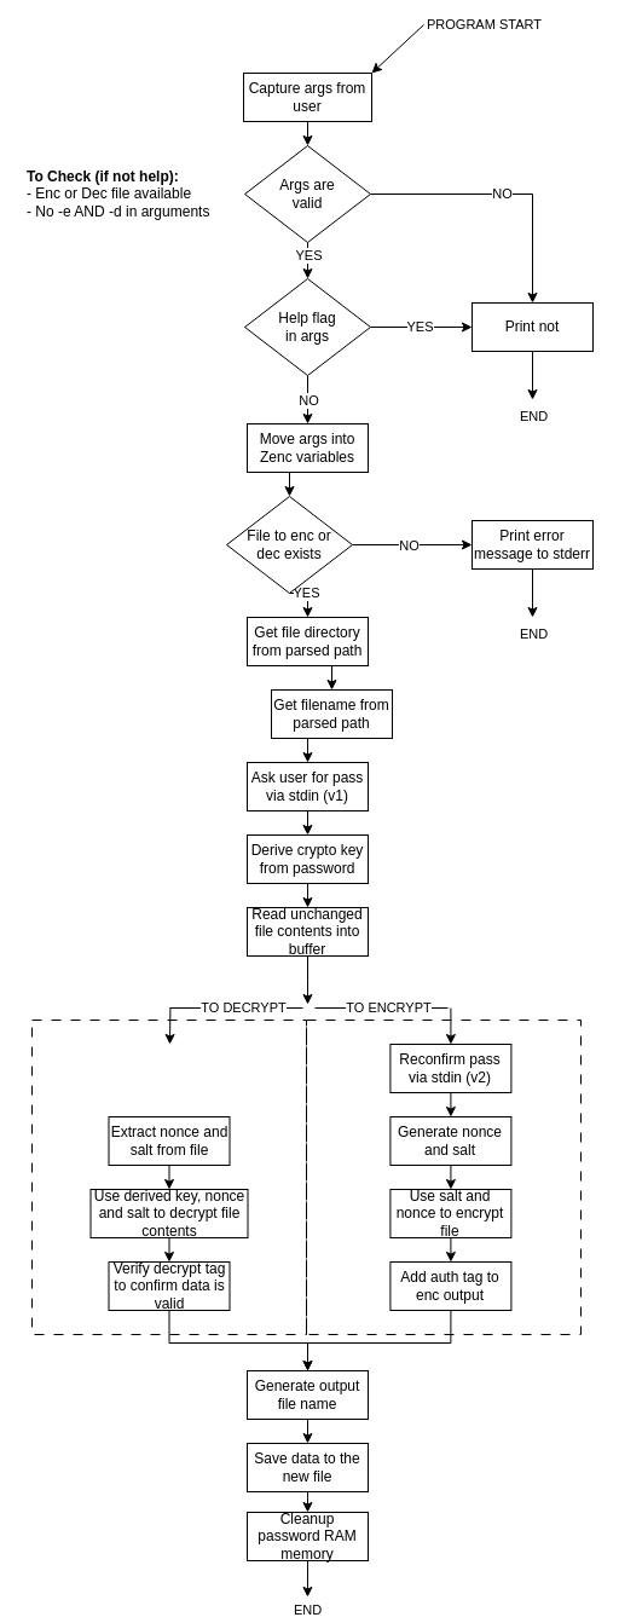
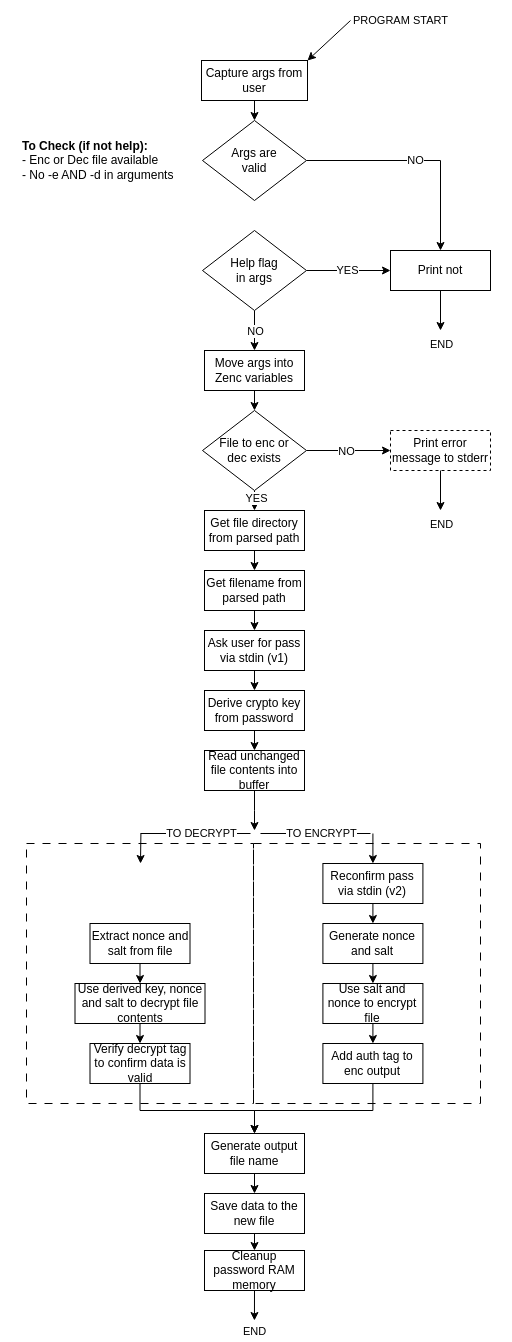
  <mxCell id="0" />
  <mxCell id="1" parent="0" />
  <mxCell id="2" value="" style="rounded=0;whiteSpace=wrap;html=1;fillColor=none;dashed=1;dashPattern=8 8;" vertex="1" parent="1"><mxGeometry x="253" y="843" width="227" height="260" as="geometry" /></mxCell>
  <mxCell id="3" style="edgeStyle=orthogonalEdgeStyle;rounded=0;orthogonalLoop=1;jettySize=auto;html=1;exitX=0.5;exitY=1;exitDx=0;exitDy=0;entryX=0.5;entryY=0;entryDx=0;entryDy=0;" edge="1" parent="1" source="4" target="11"><mxGeometry relative="1" as="geometry" /></mxCell>
  <mxCell id="4" value="Capture args from user" style="rounded=0;whiteSpace=wrap;html=1;" vertex="1" parent="1"><mxGeometry x="201" y="60" width="106" height="40" as="geometry" /></mxCell>
  <mxCell id="5" value="" style="endArrow=classic;html=1;rounded=0;entryX=1;entryY=0;entryDx=0;entryDy=0;" edge="1" parent="1" target="4"><mxGeometry width="50" height="50" relative="1" as="geometry"><mxPoint x="350" y="20" as="sourcePoint" /><mxPoint x="450" y="20" as="targetPoint" /></mxGeometry></mxCell>
  <mxCell id="6" value="PROGRAM START" style="edgeLabel;html=1;align=center;verticalAlign=middle;resizable=0;points=[];" vertex="1" connectable="0" parent="5"><mxGeometry x="-0.754" relative="1" as="geometry"><mxPoint x="55" y="-5" as="offset" /></mxGeometry></mxCell>
  <mxCell id="7" style="edgeStyle=orthogonalEdgeStyle;rounded=0;orthogonalLoop=1;jettySize=auto;html=1;exitX=1;exitY=0.5;exitDx=0;exitDy=0;entryX=0.5;entryY=0;entryDx=0;entryDy=0;" edge="1" parent="1" source="11" target="12"><mxGeometry relative="1" as="geometry" /></mxCell>
  <mxCell id="8" value="NO" style="edgeLabel;html=1;align=center;verticalAlign=middle;resizable=0;points=[];" vertex="1" connectable="0" parent="7"><mxGeometry x="-0.036" y="1" relative="1" as="geometry"><mxPoint as="offset" /></mxGeometry></mxCell>
- <mxCell id="9" style="edgeStyle=orthogonalEdgeStyle;rounded=0;orthogonalLoop=1;jettySize=auto;html=1;exitX=0.5;exitY=1;exitDx=0;exitDy=0;entryX=0.5;entryY=0;entryDx=0;entryDy=0;" edge="1" parent="1" source="11" target="17"><mxGeometry relative="1" as="geometry" /></mxCell>
- <mxCell id="10" value="YES" style="edgeLabel;html=1;align=center;verticalAlign=middle;resizable=0;points=[];" vertex="1" connectable="0" parent="9"><mxGeometry x="-0.317" y="2" relative="1" as="geometry"><mxPoint x="-2" as="offset" /></mxGeometry></mxCell>
  <mxCell id="11" value="Args are&lt;div&gt;valid&lt;/div&gt;" style="rhombus;whiteSpace=wrap;html=1;" vertex="1" parent="1"><mxGeometry x="202" y="120" width="104" height="80" as="geometry" /></mxCell>
  <mxCell id="12" value="Print not" style="rounded=0;whiteSpace=wrap;html=1;" vertex="1" parent="1"><mxGeometry x="390" y="250" width="100" height="40" as="geometry" /></mxCell>
  <mxCell id="13" style="edgeStyle=orthogonalEdgeStyle;rounded=0;orthogonalLoop=1;jettySize=auto;html=1;exitX=1;exitY=0.5;exitDx=0;exitDy=0;entryX=0;entryY=0.5;entryDx=0;entryDy=0;" edge="1" parent="1" source="17" target="12"><mxGeometry relative="1" as="geometry" /></mxCell>
  <mxCell id="14" value="YES" style="edgeLabel;html=1;align=center;verticalAlign=middle;resizable=0;points=[];" vertex="1" connectable="0" parent="13"><mxGeometry x="-0.036" y="1" relative="1" as="geometry"><mxPoint as="offset" /></mxGeometry></mxCell>
  <mxCell id="15" style="edgeStyle=orthogonalEdgeStyle;rounded=0;orthogonalLoop=1;jettySize=auto;html=1;exitX=0.5;exitY=1;exitDx=0;exitDy=0;entryX=0.5;entryY=0;entryDx=0;entryDy=0;" edge="1" parent="1" source="17" target="22"><mxGeometry relative="1" as="geometry"><mxPoint x="254" y="350" as="targetPoint" /></mxGeometry></mxCell>
  <mxCell id="16" value="NO" style="edgeLabel;html=1;align=center;verticalAlign=middle;resizable=0;points=[];" vertex="1" connectable="0" parent="15"><mxGeometry x="-0.025" relative="1" as="geometry"><mxPoint as="offset" /></mxGeometry></mxCell>
  <mxCell id="17" value="Help flag&lt;div&gt;in args&lt;/div&gt;" style="rhombus;whiteSpace=wrap;html=1;" vertex="1" parent="1"><mxGeometry x="202" y="230" width="104" height="80" as="geometry" /></mxCell>
  <mxCell id="18" value="&lt;b&gt;To Check (if not help):&lt;/b&gt;&lt;div&gt;&lt;span style=&quot;background-color: transparent; color: light-dark(rgb(0, 0, 0), rgb(255, 255, 255));&quot;&gt;- Enc or Dec file available&lt;/span&gt;&lt;/div&gt;&lt;div&gt;- No -e AND -d in arguments&lt;/div&gt;" style="text;html=1;align=left;verticalAlign=middle;whiteSpace=wrap;rounded=0;" vertex="1" parent="1"><mxGeometry x="20" y="125" width="169" height="70" as="geometry" /></mxCell>
  <mxCell id="19" value="" style="endArrow=classic;html=1;rounded=0;exitX=0.5;exitY=1;exitDx=0;exitDy=0;" edge="1" parent="1" source="12"><mxGeometry width="50" height="50" relative="1" as="geometry"><mxPoint x="440" y="360" as="sourcePoint" /><mxPoint x="440" y="330" as="targetPoint" /></mxGeometry></mxCell>
  <mxCell id="20" value="END" style="edgeLabel;html=1;align=center;verticalAlign=middle;resizable=0;points=[];" vertex="1" connectable="0" parent="19"><mxGeometry x="0.447" relative="1" as="geometry"><mxPoint y="24" as="offset" /></mxGeometry></mxCell>
  <mxCell id="21" style="edgeStyle=orthogonalEdgeStyle;rounded=0;orthogonalLoop=1;jettySize=auto;html=1;exitX=0.5;exitY=1;exitDx=0;exitDy=0;entryX=0.5;entryY=0;entryDx=0;entryDy=0;" edge="1" parent="1" source="22" target="27"><mxGeometry relative="1" as="geometry" /></mxCell>
  <mxCell id="22" value="Move args into Zenc variables" style="rounded=0;whiteSpace=wrap;html=1;" vertex="1" parent="1"><mxGeometry x="204" y="350" width="100" height="40" as="geometry" /></mxCell>
  <mxCell id="23" style="edgeStyle=orthogonalEdgeStyle;rounded=0;orthogonalLoop=1;jettySize=auto;html=1;exitX=1;exitY=0.5;exitDx=0;exitDy=0;entryX=0;entryY=0.5;entryDx=0;entryDy=0;" edge="1" parent="1" source="27" target="28"><mxGeometry relative="1" as="geometry" /></mxCell>
  <mxCell id="24" value="NO" style="edgeLabel;html=1;align=center;verticalAlign=middle;resizable=0;points=[];" vertex="1" connectable="0" parent="23"><mxGeometry x="-0.079" relative="1" as="geometry"><mxPoint as="offset" /></mxGeometry></mxCell>
  <mxCell id="25" style="edgeStyle=orthogonalEdgeStyle;rounded=0;orthogonalLoop=1;jettySize=auto;html=1;exitX=0.5;exitY=1;exitDx=0;exitDy=0;entryX=0.5;entryY=0;entryDx=0;entryDy=0;" edge="1" parent="1" source="27" target="32"><mxGeometry relative="1" as="geometry"><mxPoint x="254" y="510" as="targetPoint" /></mxGeometry></mxCell>
  <mxCell id="26" value="YES" style="edgeLabel;html=1;align=center;verticalAlign=middle;resizable=0;points=[];" vertex="1" connectable="0" parent="25"><mxGeometry x="-0.27" y="1" relative="1" as="geometry"><mxPoint as="offset" /></mxGeometry></mxCell>
- <mxCell id="27" value="File to enc or&lt;div&gt;dec exists&lt;/div&gt;" style="rhombus;whiteSpace=wrap;html=1;" vertex="1" parent="1"><mxGeometry x="187" y="410" width="104" height="80" as="geometry" /></mxCell>
- <mxCell id="28" value="Print error message to stderr" style="rounded=0;whiteSpace=wrap;html=1;" vertex="1" parent="1"><mxGeometry x="390" y="430" width="100" height="40" as="geometry" /></mxCell>
+ <mxCell id="27" value="File to enc or&lt;div&gt;dec exists&lt;/div&gt;" style="rhombus;whiteSpace=wrap;html=1;" vertex="1" parent="1"><mxGeometry x="202" y="410" width="104" height="80" as="geometry" /></mxCell>
+ <mxCell id="28" value="Print error message to stderr" style="rounded=0;whiteSpace=wrap;html=1;dashed=1;" vertex="1" parent="1"><mxGeometry x="390" y="430" width="100" height="40" as="geometry" /></mxCell>
  <mxCell id="29" value="" style="endArrow=classic;html=1;rounded=0;exitX=0.5;exitY=1;exitDx=0;exitDy=0;" edge="1" parent="1" source="28"><mxGeometry width="50" height="50" relative="1" as="geometry"><mxPoint x="439.71" y="490" as="sourcePoint" /><mxPoint x="440" y="510" as="targetPoint" /></mxGeometry></mxCell>
  <mxCell id="30" value="END" style="edgeLabel;html=1;align=center;verticalAlign=middle;resizable=0;points=[];" vertex="1" connectable="0" parent="29"><mxGeometry x="0.447" relative="1" as="geometry"><mxPoint y="24" as="offset" /></mxGeometry></mxCell>
  <mxCell id="31" style="edgeStyle=orthogonalEdgeStyle;rounded=0;orthogonalLoop=1;jettySize=auto;html=1;exitX=0.5;exitY=1;exitDx=0;exitDy=0;entryX=0.5;entryY=0;entryDx=0;entryDy=0;" edge="1" parent="1" source="32" target="34"><mxGeometry relative="1" as="geometry" /></mxCell>
  <mxCell id="32" value="Get file directory from parsed path" style="rounded=0;whiteSpace=wrap;html=1;" vertex="1" parent="1"><mxGeometry x="204" y="510" width="100" height="40" as="geometry" /></mxCell>
  <mxCell id="33" style="edgeStyle=orthogonalEdgeStyle;rounded=0;orthogonalLoop=1;jettySize=auto;html=1;exitX=0.5;exitY=1;exitDx=0;exitDy=0;entryX=0.5;entryY=0;entryDx=0;entryDy=0;" edge="1" parent="1" source="34" target="35"><mxGeometry relative="1" as="geometry" /></mxCell>
- <mxCell id="34" value="Get filename from parsed path" style="rounded=0;whiteSpace=wrap;html=1;" vertex="1" parent="1"><mxGeometry x="224" y="570" width="100" height="40" as="geometry" /></mxCell>
+ <mxCell id="34" value="Get filename from parsed path" style="rounded=0;whiteSpace=wrap;html=1;" vertex="1" parent="1"><mxGeometry x="204" y="570" width="100" height="40" as="geometry" /></mxCell>
  <mxCell id="35" value="Ask user for pass via stdin (v1)" style="rounded=0;whiteSpace=wrap;html=1;" vertex="1" parent="1"><mxGeometry x="204" y="630" width="100" height="40" as="geometry" /></mxCell>
  <mxCell id="36" style="edgeStyle=orthogonalEdgeStyle;rounded=0;orthogonalLoop=1;jettySize=auto;html=1;exitX=0.5;exitY=1;exitDx=0;exitDy=0;entryX=0.5;entryY=0;entryDx=0;entryDy=0;" edge="1" parent="1" source="37" target="42"><mxGeometry relative="1" as="geometry" /></mxCell>
  <mxCell id="37" value="Reconfirm pass via stdin (v2)" style="rounded=0;whiteSpace=wrap;html=1;" vertex="1" parent="1"><mxGeometry x="322.41" y="863" width="100" height="40" as="geometry" /></mxCell>
  <mxCell id="38" value="" style="endArrow=classic;html=1;rounded=0;exitX=0.5;exitY=1;exitDx=0;exitDy=0;entryX=0.5;entryY=0;entryDx=0;entryDy=0;" edge="1" parent="1" source="35" target="40"><mxGeometry width="50" height="50" relative="1" as="geometry"><mxPoint x="220" y="730" as="sourcePoint" /><mxPoint x="254" y="710" as="targetPoint" /></mxGeometry></mxCell>
  <mxCell id="39" style="edgeStyle=orthogonalEdgeStyle;rounded=0;orthogonalLoop=1;jettySize=auto;html=1;exitX=0.5;exitY=1;exitDx=0;exitDy=0;entryX=0.5;entryY=0;entryDx=0;entryDy=0;" edge="1" parent="1" source="40" target="61"><mxGeometry relative="1" as="geometry" /></mxCell>
  <mxCell id="40" value="Derive crypto key from password" style="rounded=0;whiteSpace=wrap;html=1;" vertex="1" parent="1"><mxGeometry x="204" y="690" width="100" height="40" as="geometry" /></mxCell>
  <mxCell id="41" style="edgeStyle=orthogonalEdgeStyle;rounded=0;orthogonalLoop=1;jettySize=auto;html=1;exitX=0.5;exitY=1;exitDx=0;exitDy=0;entryX=0.5;entryY=0;entryDx=0;entryDy=0;" edge="1" parent="1" source="42" target="52"><mxGeometry relative="1" as="geometry" /></mxCell>
  <mxCell id="42" value="Generate nonce and salt" style="rounded=0;whiteSpace=wrap;html=1;" vertex="1" parent="1"><mxGeometry x="322.41" y="923" width="100" height="40" as="geometry" /></mxCell>
  <mxCell id="43" value="" style="group" vertex="1" connectable="0" parent="1"><mxGeometry x="140" y="833" width="110" height="30" as="geometry" /></mxCell>
  <mxCell id="44" value="" style="endArrow=none;html=1;rounded=0;" edge="1" parent="43"><mxGeometry width="50" height="50" relative="1" as="geometry"><mxPoint as="sourcePoint" /><mxPoint x="110" as="targetPoint" /></mxGeometry></mxCell>
  <mxCell id="45" value="TO DECRYPT" style="edgeLabel;html=1;align=center;verticalAlign=middle;resizable=0;points=[];" vertex="1" connectable="0" parent="44"><mxGeometry x="-0.024" y="1" relative="1" as="geometry"><mxPoint x="6" as="offset" /></mxGeometry></mxCell>
  <mxCell id="46" value="" style="endArrow=classic;html=1;rounded=0;entryX=0.5;entryY=0;entryDx=0;entryDy=0;" edge="1" parent="43"><mxGeometry width="50" height="50" relative="1" as="geometry"><mxPoint x="0.41" as="sourcePoint" /><mxPoint y="30" as="targetPoint" /></mxGeometry></mxCell>
  <mxCell id="47" value="" style="group" vertex="1" connectable="0" parent="1"><mxGeometry x="260" y="833" width="112.41" as="geometry" /></mxCell>
  <mxCell id="48" value="" style="endArrow=none;html=1;rounded=0;" edge="1" parent="47"><mxGeometry width="50" height="50" relative="1" as="geometry"><mxPoint as="sourcePoint" /><mxPoint x="110" as="targetPoint" /></mxGeometry></mxCell>
  <mxCell id="49" value="TO ENCRYPT" style="edgeLabel;html=1;align=center;verticalAlign=middle;resizable=0;points=[];" vertex="1" connectable="0" parent="48"><mxGeometry x="-0.024" y="1" relative="1" as="geometry"><mxPoint x="6" as="offset" /></mxGeometry></mxCell>
  <mxCell id="50" value="" style="endArrow=classic;html=1;rounded=0;entryX=0.5;entryY=0;entryDx=0;entryDy=0;" edge="1" parent="47" target="37"><mxGeometry width="50" height="50" relative="1" as="geometry"><mxPoint x="112.41" as="sourcePoint" /><mxPoint x="182.41" y="-50" as="targetPoint" /></mxGeometry></mxCell>
  <mxCell id="51" style="edgeStyle=orthogonalEdgeStyle;rounded=0;orthogonalLoop=1;jettySize=auto;html=1;exitX=0.5;exitY=1;exitDx=0;exitDy=0;entryX=0.5;entryY=0;entryDx=0;entryDy=0;" edge="1" parent="1" source="52" target="54"><mxGeometry relative="1" as="geometry" /></mxCell>
  <mxCell id="52" value="Use salt and nonce to encrypt file" style="rounded=0;whiteSpace=wrap;html=1;" vertex="1" parent="1"><mxGeometry x="322.41" y="983" width="100" height="40" as="geometry" /></mxCell>
  <mxCell id="53" style="edgeStyle=orthogonalEdgeStyle;rounded=0;orthogonalLoop=1;jettySize=auto;html=1;exitX=0.5;exitY=1;exitDx=0;exitDy=0;entryX=0.5;entryY=0;entryDx=0;entryDy=0;" edge="1" parent="1" source="54" target="57"><mxGeometry relative="1" as="geometry"><Array as="points"><mxPoint x="372" y="1110" /><mxPoint x="254" y="1110" /></Array></mxGeometry></mxCell>
  <mxCell id="54" value="Add auth tag to enc output" style="rounded=0;whiteSpace=wrap;html=1;" vertex="1" parent="1"><mxGeometry x="322.41" y="1043" width="100" height="40" as="geometry" /></mxCell>
  <mxCell id="55" value="" style="rounded=0;whiteSpace=wrap;html=1;fillColor=none;dashed=1;dashPattern=8 8;" vertex="1" parent="1"><mxGeometry x="26" y="843" width="227" height="260" as="geometry" /></mxCell>
  <mxCell id="56" style="edgeStyle=orthogonalEdgeStyle;rounded=0;orthogonalLoop=1;jettySize=auto;html=1;exitX=0.5;exitY=1;exitDx=0;exitDy=0;entryX=0.5;entryY=0;entryDx=0;entryDy=0;" edge="1" parent="1" source="57" target="59"><mxGeometry relative="1" as="geometry" /></mxCell>
  <mxCell id="57" value="Generate output file name" style="rounded=0;whiteSpace=wrap;html=1;" vertex="1" parent="1"><mxGeometry x="204" y="1133" width="100" height="40" as="geometry" /></mxCell>
  <mxCell id="58" style="edgeStyle=orthogonalEdgeStyle;rounded=0;orthogonalLoop=1;jettySize=auto;html=1;exitX=0.5;exitY=1;exitDx=0;exitDy=0;entryX=0.5;entryY=0;entryDx=0;entryDy=0;" edge="1" parent="1" source="59" target="70"><mxGeometry relative="1" as="geometry"><mxPoint x="254" y="1260" as="targetPoint" /></mxGeometry></mxCell>
  <mxCell id="59" value="Save data to the new file" style="rounded=0;whiteSpace=wrap;html=1;" vertex="1" parent="1"><mxGeometry x="204" y="1193" width="100" height="40" as="geometry" /></mxCell>
  <mxCell id="60" style="edgeStyle=orthogonalEdgeStyle;rounded=0;orthogonalLoop=1;jettySize=auto;html=1;exitX=0.5;exitY=1;exitDx=0;exitDy=0;" edge="1" parent="1" source="61"><mxGeometry relative="1" as="geometry"><mxPoint x="254" y="830" as="targetPoint" /></mxGeometry></mxCell>
  <mxCell id="61" value="Read unchanged file contents into buffer" style="rounded=0;whiteSpace=wrap;html=1;" vertex="1" parent="1"><mxGeometry x="204" y="750" width="100" height="40" as="geometry" /></mxCell>
  <mxCell id="62" style="edgeStyle=orthogonalEdgeStyle;rounded=0;orthogonalLoop=1;jettySize=auto;html=1;exitX=0.5;exitY=1;exitDx=0;exitDy=0;entryX=0.5;entryY=0;entryDx=0;entryDy=0;" edge="1" parent="1" source="63" target="65"><mxGeometry relative="1" as="geometry" /></mxCell>
  <mxCell id="63" value="Extract nonce and salt from file" style="rounded=0;whiteSpace=wrap;html=1;" vertex="1" parent="1"><mxGeometry x="89.5" y="923" width="100" height="40" as="geometry" /></mxCell>
  <mxCell id="64" style="edgeStyle=orthogonalEdgeStyle;rounded=0;orthogonalLoop=1;jettySize=auto;html=1;exitX=0.5;exitY=1;exitDx=0;exitDy=0;entryX=0.5;entryY=0;entryDx=0;entryDy=0;" edge="1" parent="1" source="65" target="67"><mxGeometry relative="1" as="geometry" /></mxCell>
  <mxCell id="65" value="Use derived key, nonce and salt to decrypt file contents" style="rounded=0;whiteSpace=wrap;html=1;" vertex="1" parent="1"><mxGeometry x="74.5" y="983" width="130" height="40" as="geometry" /></mxCell>
  <mxCell id="66" style="edgeStyle=orthogonalEdgeStyle;rounded=0;orthogonalLoop=1;jettySize=auto;html=1;exitX=0.5;exitY=1;exitDx=0;exitDy=0;entryX=0.5;entryY=0;entryDx=0;entryDy=0;" edge="1" parent="1" source="67" target="57"><mxGeometry relative="1" as="geometry"><Array as="points"><mxPoint x="139" y="1110" /><mxPoint x="254" y="1110" /></Array></mxGeometry></mxCell>
  <mxCell id="67" value="Verify decrypt tag to confirm data is valid" style="rounded=0;whiteSpace=wrap;html=1;" vertex="1" parent="1"><mxGeometry x="89.5" y="1043" width="100" height="40" as="geometry" /></mxCell>
  <mxCell id="68" style="edgeStyle=orthogonalEdgeStyle;rounded=0;orthogonalLoop=1;jettySize=auto;html=1;exitX=0.5;exitY=1;exitDx=0;exitDy=0;" edge="1" parent="1" source="70"><mxGeometry relative="1" as="geometry"><mxPoint x="253.944" y="1320" as="targetPoint" /></mxGeometry></mxCell>
  <mxCell id="69" value="END" style="edgeLabel;html=1;align=center;verticalAlign=middle;resizable=0;points=[];" vertex="1" connectable="0" parent="68"><mxGeometry x="0.715" y="1" relative="1" as="geometry"><mxPoint x="-1" y="14" as="offset" /></mxGeometry></mxCell>
  <mxCell id="70" value="Cleanup password RAM memory" style="rounded=0;whiteSpace=wrap;html=1;" vertex="1" parent="1"><mxGeometry x="204" y="1250" width="100" height="40" as="geometry" /></mxCell>
